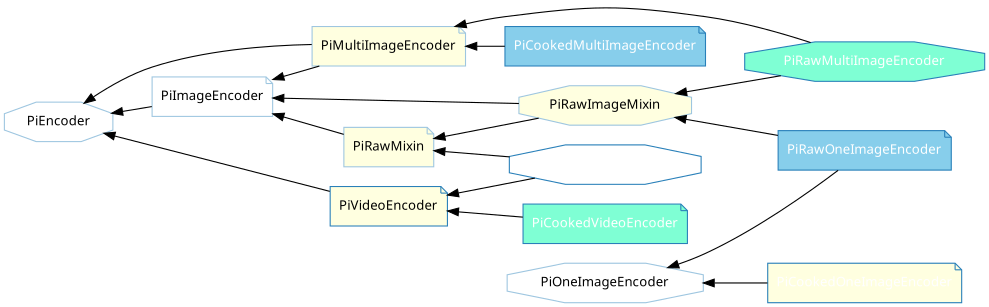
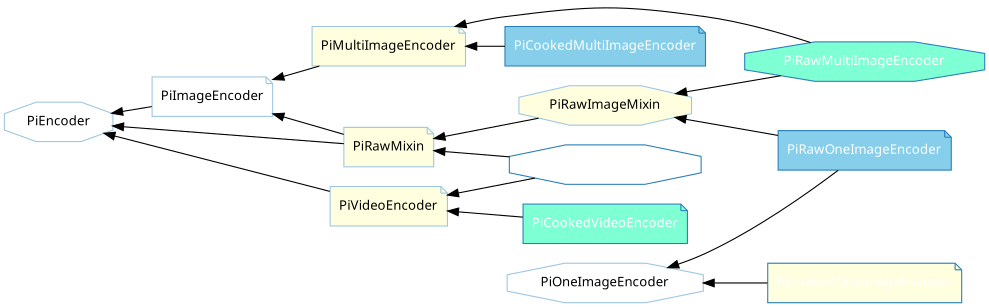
  digraph {
    rankdir=RL
    node [color="#9ec6e0" fillcolor=lightyellow fontcolor="#000000" fontname=Sans fontsize=12 shape=note style=filled]
    PiEncoder [fillcolor=white shape=octagon]
    PiImageEncoder [fillcolor=white]
-   PiVideoEncoder [color="#2980b9"]
+   PiVideoEncoder
    PiOneImageEncoder [fillcolor=white shape=octagon]
    PiMultiImageEncoder
    PiRawMixin
    PiRawImageMixin [shape=octagon]
    PiRawOneImageEncoder [color="#2980b9" fillcolor=skyblue fontcolor="#ffffff"]
    PiRawMultiImageEncoder [color="#2980b9" fillcolor=aquamarine fontcolor="#ffffff" shape=octagon]
    PiRawVideoEncoder [color="#2980b9" fillcolor=white fontcolor="#ffffff" shape=octagon]
    PiCookedOneImageEncoder [color="#2980b9" fontcolor="#ffffff"]
    PiCookedMultiImageEncoder [color="#2980b9" fillcolor=skyblue fontcolor="#ffffff"]
    PiCookedVideoEncoder [color="#2980b9" fillcolor=aquamarine fontcolor="#ffffff"]
    PiImageEncoder -> PiEncoder
    PiVideoEncoder -> PiEncoder
    PiMultiImageEncoder -> PiImageEncoder
-   PiMultiImageEncoder -> PiEncoder
+   PiRawMixin -> PiEncoder
    PiRawMixin -> PiImageEncoder
-   PiRawImageMixin -> PiImageEncoder
    PiRawImageMixin -> PiRawMixin
    PiRawOneImageEncoder -> PiOneImageEncoder
    PiRawOneImageEncoder -> PiRawImageMixin
    PiRawMultiImageEncoder -> PiMultiImageEncoder
    PiRawMultiImageEncoder -> PiRawImageMixin
    PiRawVideoEncoder -> PiVideoEncoder
    PiRawVideoEncoder -> PiRawMixin
    PiCookedOneImageEncoder -> PiOneImageEncoder
    PiCookedMultiImageEncoder -> PiMultiImageEncoder
    PiCookedVideoEncoder -> PiVideoEncoder
  }
